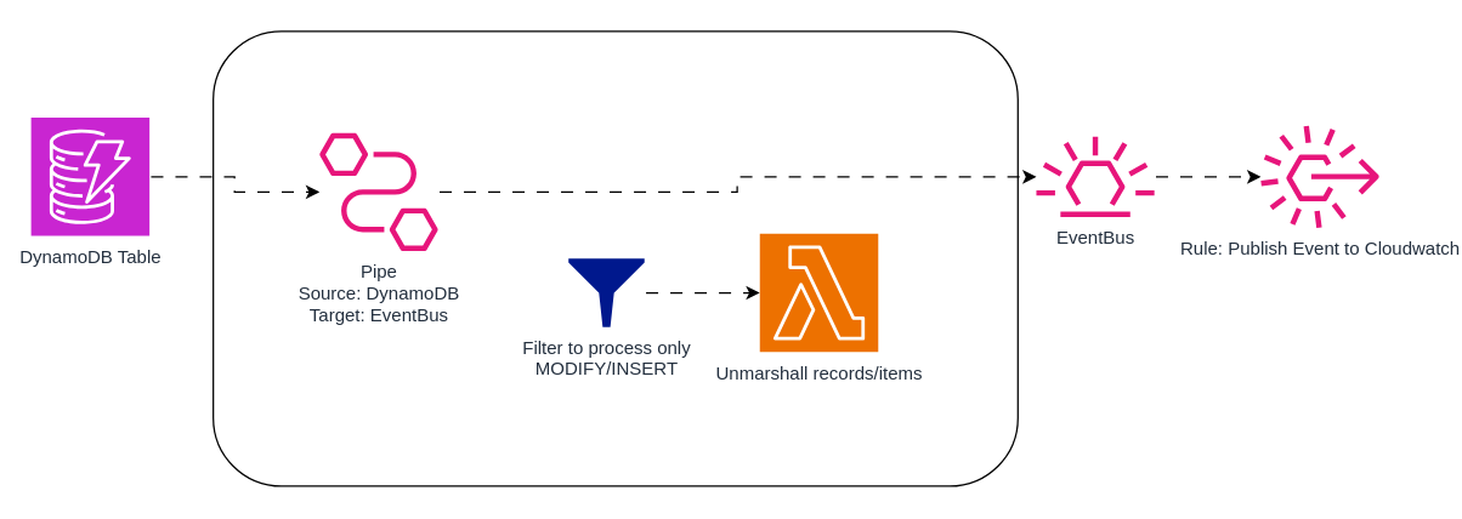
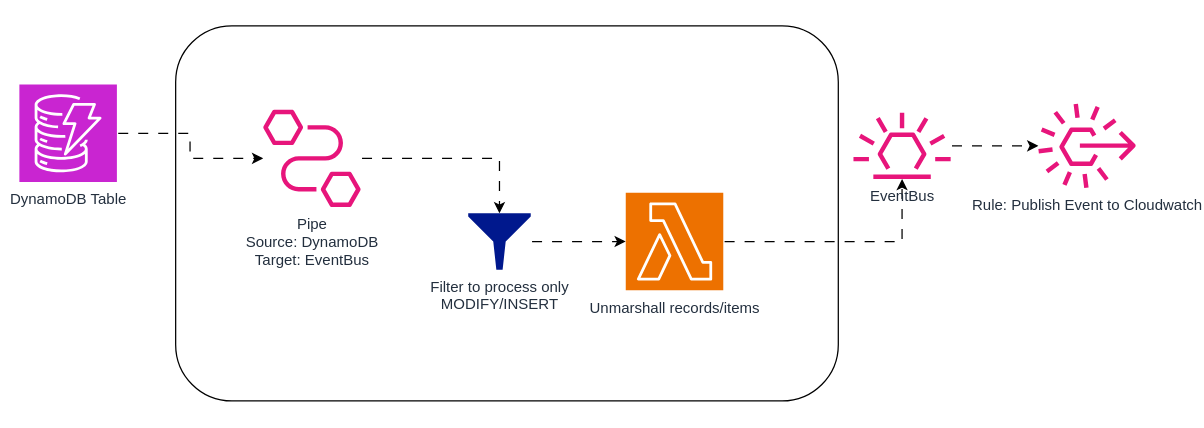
  <mxCell id="0" />
  <mxCell id="1" parent="0" />
  <mxCell id="2" value="" style="rounded=1;whiteSpace=wrap;html=1;fillColor=none;" vertex="1" parent="1"><mxGeometry x="140" y="20" width="530" height="300" as="geometry" /></mxCell>
- <mxCell id="3" value="" style="edgeStyle=orthogonalEdgeStyle;rounded=0;orthogonalLoop=1;jettySize=auto;html=1;flowAnimation=1;" edge="1" parent="1" source="4" target="11"><mxGeometry relative="1" as="geometry" /></mxCell>
+ <mxCell id="3" value="" style="edgeStyle=orthogonalEdgeStyle;rounded=0;orthogonalLoop=1;jettySize=auto;html=1;flowAnimation=1;" edge="1" parent="1" source="4" target="12"><mxGeometry relative="1" as="geometry" /></mxCell>
  <mxCell id="4" value="Pipe &lt;br&gt;Source: DynamoDB&lt;br&gt;Target: EventBus" style="sketch=0;outlineConnect=0;fontColor=#232F3E;gradientColor=none;fillColor=#E7157B;strokeColor=none;dashed=0;verticalLabelPosition=bottom;verticalAlign=top;align=center;html=1;fontSize=12;fontStyle=0;aspect=fixed;pointerEvents=1;shape=mxgraph.aws4.eventbridge_pipes;" vertex="1" parent="1"><mxGeometry x="210" y="87" width="78" height="78" as="geometry" /></mxCell>
  <mxCell id="5" value="" style="edgeStyle=orthogonalEdgeStyle;rounded=0;orthogonalLoop=1;jettySize=auto;html=1;flowAnimation=1;" edge="1" parent="1" source="6" target="4"><mxGeometry relative="1" as="geometry" /></mxCell>
- <mxCell id="6" value="DynamoDB Table" style="sketch=0;points=[[0,0,0],[0.25,0,0],[0.5,0,0],[0.75,0,0],[1,0,0],[0,1,0],[0.25,1,0],[0.5,1,0],[0.75,1,0],[1,1,0],[0,0.25,0],[0,0.5,0],[0,0.75,0],[1,0.25,0],[1,0.5,0],[1,0.75,0]];outlineConnect=0;fontColor=#232F3E;fillColor=#C925D1;strokeColor=#ffffff;dashed=0;verticalLabelPosition=bottom;verticalAlign=top;align=center;html=1;fontSize=12;fontStyle=0;aspect=fixed;shape=mxgraph.aws4.resourceIcon;resIcon=mxgraph.aws4.dynamodb;" vertex="1" parent="1"><mxGeometry x="20" y="77" width="78" height="78" as="geometry" /></mxCell>
+ <mxCell id="6" value="DynamoDB Table" style="sketch=0;points=[[0,0,0],[0.25,0,0],[0.5,0,0],[0.75,0,0],[1,0,0],[0,1,0],[0.25,1,0],[0.5,1,0],[0.75,1,0],[1,1,0],[0,0.25,0],[0,0.5,0],[0,0.75,0],[1,0.25,0],[1,0.5,0],[1,0.75,0]];outlineConnect=0;fontColor=#232F3E;fillColor=#C925D1;strokeColor=#ffffff;dashed=0;verticalLabelPosition=bottom;verticalAlign=top;align=center;html=1;fontSize=12;fontStyle=0;aspect=fixed;shape=mxgraph.aws4.resourceIcon;resIcon=mxgraph.aws4.dynamodb;" vertex="1" parent="1"><mxGeometry x="15" y="67" width="78" height="78" as="geometry" /></mxCell>
  <mxCell id="7" value="" style="edgeStyle=orthogonalEdgeStyle;rounded=0;orthogonalLoop=1;jettySize=auto;html=1;flowAnimation=1;" edge="1" parent="1" source="12" target="9"><mxGeometry relative="1" as="geometry" /></mxCell>
+ <mxCell id="8" value="" style="edgeStyle=orthogonalEdgeStyle;rounded=0;orthogonalLoop=1;jettySize=auto;html=1;flowAnimation=1;" edge="1" parent="1" source="9" target="11"><mxGeometry relative="1" as="geometry" /></mxCell>
  <mxCell id="9" value="Unmarshall records/items" style="sketch=0;points=[[0,0,0],[0.25,0,0],[0.5,0,0],[0.75,0,0],[1,0,0],[0,1,0],[0.25,1,0],[0.5,1,0],[0.75,1,0],[1,1,0],[0,0.25,0],[0,0.5,0],[0,0.75,0],[1,0.25,0],[1,0.5,0],[1,0.75,0]];outlineConnect=0;fontColor=#232F3E;fillColor=#ED7100;strokeColor=#ffffff;dashed=0;verticalLabelPosition=bottom;verticalAlign=top;align=center;html=1;fontSize=12;fontStyle=0;aspect=fixed;shape=mxgraph.aws4.resourceIcon;resIcon=mxgraph.aws4.lambda;" vertex="1" parent="1"><mxGeometry x="500" y="153.5" width="78" height="78" as="geometry" /></mxCell>
  <mxCell id="10" value="" style="edgeStyle=orthogonalEdgeStyle;rounded=0;orthogonalLoop=1;jettySize=auto;html=1;flowAnimation=1;" edge="1" parent="1" source="11" target="13"><mxGeometry relative="1" as="geometry" /></mxCell>
  <mxCell id="11" value="EventBus" style="sketch=0;outlineConnect=0;fontColor=#232F3E;gradientColor=none;fillColor=#E7157B;strokeColor=none;dashed=0;verticalLabelPosition=bottom;verticalAlign=top;align=center;html=1;fontSize=12;fontStyle=0;aspect=fixed;pointerEvents=1;shape=mxgraph.aws4.eventbridge_default_event_bus_resource;" vertex="1" parent="1"><mxGeometry x="682" y="89.5" width="78" height="53" as="geometry" /></mxCell>
  <mxCell id="12" value="&lt;font color=&quot;#232f3e&quot;&gt;Filter to process only&lt;br&gt;MODIFY/INSERT&lt;/font&gt;" style="sketch=0;aspect=fixed;pointerEvents=1;shadow=0;dashed=0;html=1;strokeColor=none;labelPosition=center;verticalLabelPosition=bottom;verticalAlign=top;align=center;fillColor=#00188D;shape=mxgraph.mscae.enterprise.filter" vertex="1" parent="1"><mxGeometry x="374" y="170" width="50" height="45" as="geometry" /></mxCell>
  <mxCell id="13" value="Rule: Publish Event to Cloudwatch" style="sketch=0;outlineConnect=0;fontColor=#232F3E;gradientColor=none;fillColor=#E7157B;strokeColor=none;dashed=0;verticalLabelPosition=bottom;verticalAlign=top;align=center;html=1;fontSize=12;fontStyle=0;aspect=fixed;pointerEvents=1;shape=mxgraph.aws4.rule_3;" vertex="1" parent="1"><mxGeometry x="830" y="82" width="78" height="68" as="geometry" /></mxCell>
